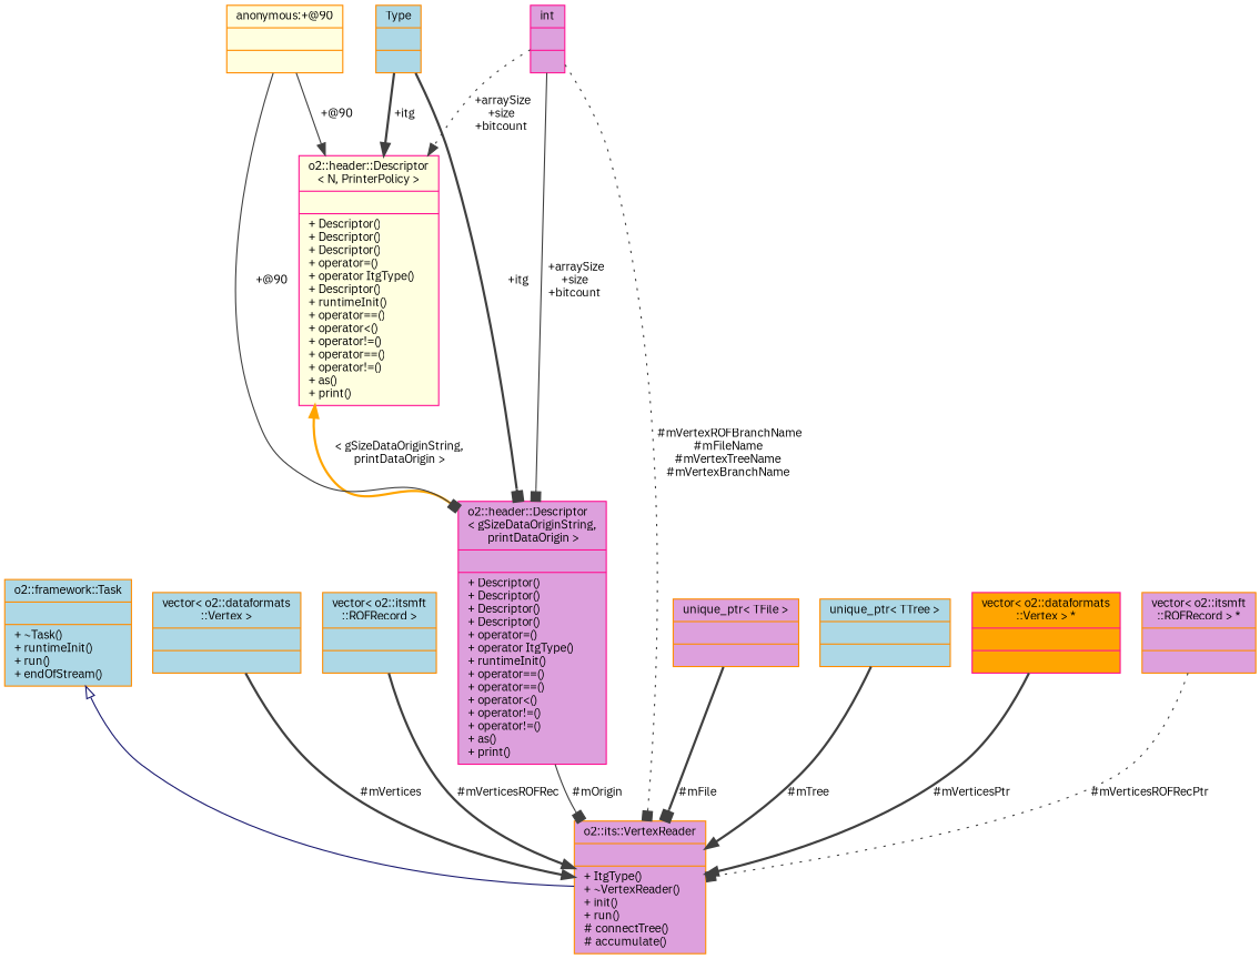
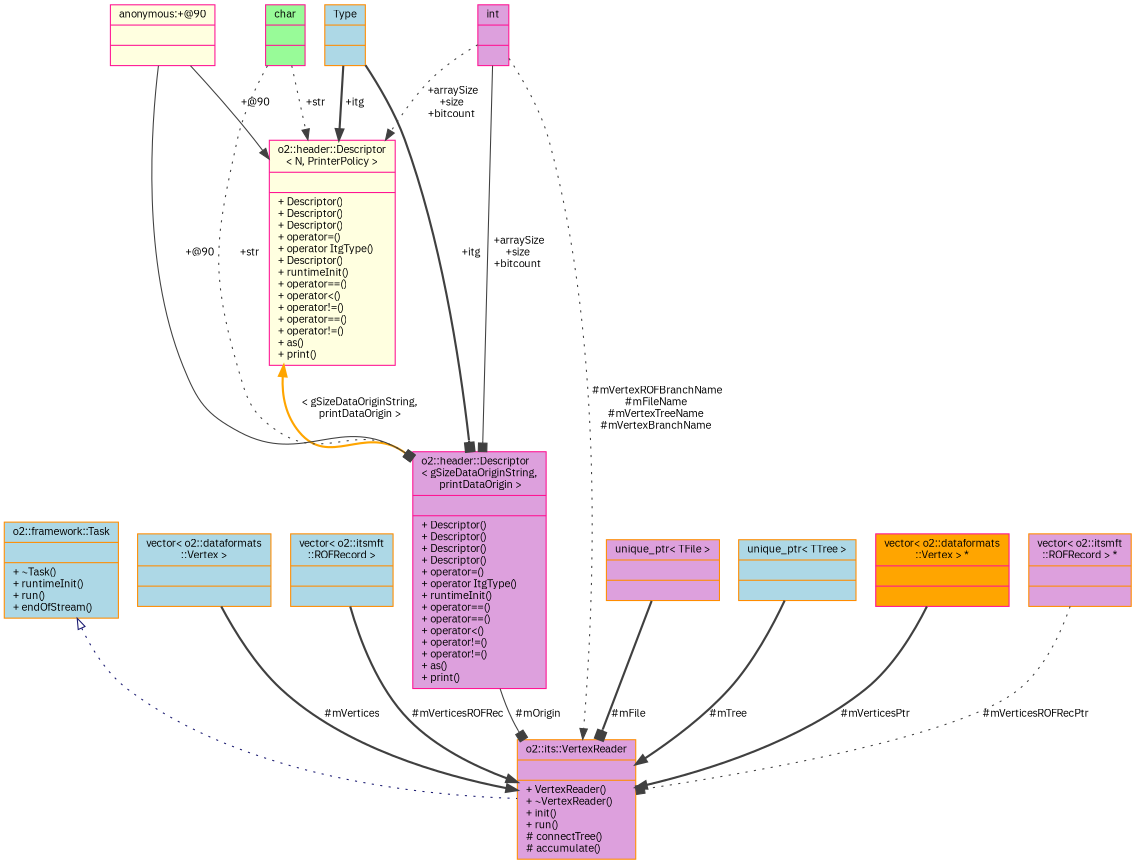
  digraph {
    fontname="IBM Plex Sans"
    node [color=darkorange fillcolor=plum fontname="IBM Plex Sans" fontsize=10 shape=record style=filled]
    edge [color=grey25 fontname="IBM Plex Sans" fontsize=10 labelfontname=Helvetica labelfontsize=10 style=bold arrowhead=normal]
-   n1 [fontcolor=black height=0.2 label="{o2::its::VertexReader\n||+ ItgType()\l+ ~VertexReader()\l+ init()\l+ run()\l# connectTree()\l# accumulate()\l}" width=0.4]
+   n1 [fontcolor=black height=0.2 label="{o2::its::VertexReader\n||+ VertexReader()\l+ ~VertexReader()\l+ init()\l+ run()\l# connectTree()\l# accumulate()\l}" width=0.4]
    n2 [fillcolor=lightblue height=0.2 label="{o2::framework::Task\n||+ ~Task()\l+ runtimeInit()\l+ run()\l+ endOfStream()\l}" width=0.4]
    n3 [fillcolor=lightblue height=0.2 label="{vector\< o2::dataformats\l::Vertex \>\n||}" width=0.4]
    n4 [fillcolor=lightblue height=0.2 label="{vector\< o2::itsmft\l::ROFRecord \>\n||}" width=0.4]
    n5 [color=deeppink height=0.2 label="{o2::header::Descriptor\l\< gSizeDataOriginString,\l printDataOrigin \>\n||+ Descriptor()\l+ Descriptor()\l+ Descriptor()\l+ Descriptor()\l+ operator=()\l+ operator ItgType()\l+ runtimeInit()\l+ operator==()\l+ operator==()\l+ operator\<()\l+ operator!=()\l+ operator!=()\l+ as()\l+ print()\l}" width=0.4]
    n6 [fillcolor=lightblue height=0.2 label="{Type\n||}" width=0.4]
    n7 [color=deeppink fillcolor=lightyellow height=0.2 label="{o2::header::Descriptor\l\< N, PrinterPolicy \>\n||+ Descriptor()\l+ Descriptor()\l+ Descriptor()\l+ operator=()\l+ operator ItgType()\l+ Descriptor()\l+ runtimeInit()\l+ operator==()\l+ operator\<()\l+ operator!=()\l+ operator==()\l+ operator!=()\l+ as()\l+ print()\l}" width=0.4]
-   n8 [fillcolor=lightyellow height=0.2 label="{anonymous:+@90\n||}" width=0.4]
+   n8 [color=deeppink fillcolor=lightyellow height=0.2 label="{anonymous:+@90\n||}" width=0.4]
+   n9 [color=deeppink fillcolor=palegreen height=0.2 label="{char\n||}" width=0.4]
    n10 [color=deeppink height=0.2 label="{int\n||}" width=0.4]
    n11 [height=0.2 label="{unique_ptr\< TFile \>\n||}" width=0.4]
    n12 [fillcolor=lightblue height=0.2 label="{unique_ptr\< TTree \>\n||}" width=0.4]
    n13 [color=deeppink fillcolor=orange height=0.2 label="{vector\< o2::dataformats\l::Vertex \> *\n||}" width=0.4]
    n14 [height=0.2 label="{vector\< o2::itsmft\l::ROFRecord \> *\n||}" width=0.4]
-   n2 -> n1 [arrowtail=onormal color=midnightblue dir=back style=solid arrowhead=""]
+   n2 -> n1 [arrowtail=onormal color=midnightblue dir=back style=dotted arrowhead=""]
    n3 -> n1 [label=" #mVertices"]
    n4 -> n1 [label=" #mVerticesROFRec"]
    n5 -> n1 [arrowhead=box label=" #mOrigin" style=solid]
    n6 -> n5 [arrowhead=box label=" +itg"]
    n6 -> n7 [label=" +itg"]
    n7 -> n5 [color=orange dir=back label=" \< gSizeDataOriginString,\l printDataOrigin \>" arrowhead=""]
    n8 -> n5 [arrowhead=box label=" +@90" style=solid]
    n8 -> n7 [label=" +@90" style=solid]
-   n10 -> n1 [arrowhead=box label=" #mVertexROFBranchName\n#mFileName\n#mVertexTreeName\n#mVertexBranchName" style=dotted]
+   n9 -> n5 [arrowhead=box label=" +str" style=dotted]
+   n9 -> n7 [label=" +str" style=dotted]
+   n10 -> n1 [label=" #mVertexROFBranchName\n#mFileName\n#mVertexTreeName\n#mVertexBranchName" style=dotted]
    n10 -> n5 [arrowhead=box label=" +arraySize\n+size\n+bitcount" style=solid]
    n10 -> n7 [label=" +arraySize\n+size\n+bitcount" style=dotted]
    n11 -> n1 [arrowhead=box label=" #mFile"]
    n12 -> n1 [label=" #mTree"]
    n13 -> n1 [label=" #mVerticesPtr"]
    n14 -> n1 [arrowhead=box label=" #mVerticesROFRecPtr" style=dotted]
  }
